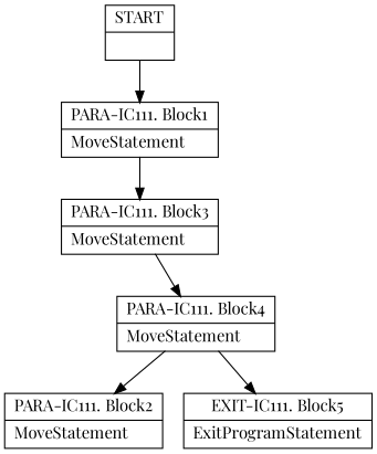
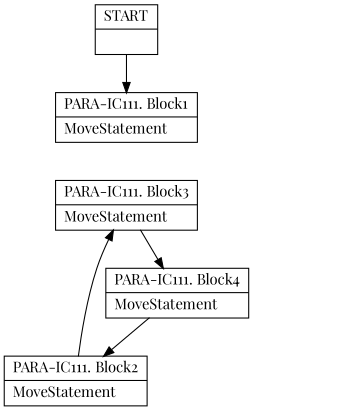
  digraph {
    fontname="Playfair Display"
    node [fontname="Playfair Display" shape=record]
    edge [arrowtail=empty fontname="Playfair Display"]
    n1 [label="{START|}"]
    n2 [label="{PARA-IC111. Block1|MoveStatement\l}"]
    n3 [label="{PARA-IC111. Block2|MoveStatement\l}"]
    n4 [label="{PARA-IC111. Block3|MoveStatement\l}"]
    n5 [label="{PARA-IC111. Block4|MoveStatement\l}"]
-   n6 [label="{EXIT-IC111. Block5|ExitProgramStatement\l}"]
    n1 -> n2
-   n2 -> n4
+   n3 -> n4
    n4 -> n5
    n5 -> n3
-   n5 -> n6
  }
